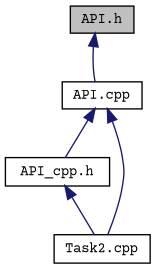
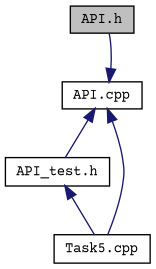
  digraph {
    fontname="Courier Prime"
    node [color=black fillcolor=white fontname="Courier Prime" fontsize=10 shape=record style=filled]
    edge [color=midnightblue dir=back fontname="Courier Prime" fontsize=10 labelfontname=Helvetica labelfontsize=10 style=solid]
    n1 [fillcolor=grey75 fontcolor=black height=0.2 label="API.h" width=0.4]
    n2 [height=0.2 label="API.cpp" width=0.4]
-   n3 [height=0.2 label="API_cpp.h" width=0.4]
-   n4 [height=0.2 label="Task2.cpp" width=0.4]
-   n1 -> n2
+   n3 [height=0.2 label="API_test.h" width=0.4]
+   n4 [height=0.2 label="Task5.cpp" width=0.4]
+   n2 -> n1
    n2 -> n3
    n2 -> n4
    n3 -> n4
  }
